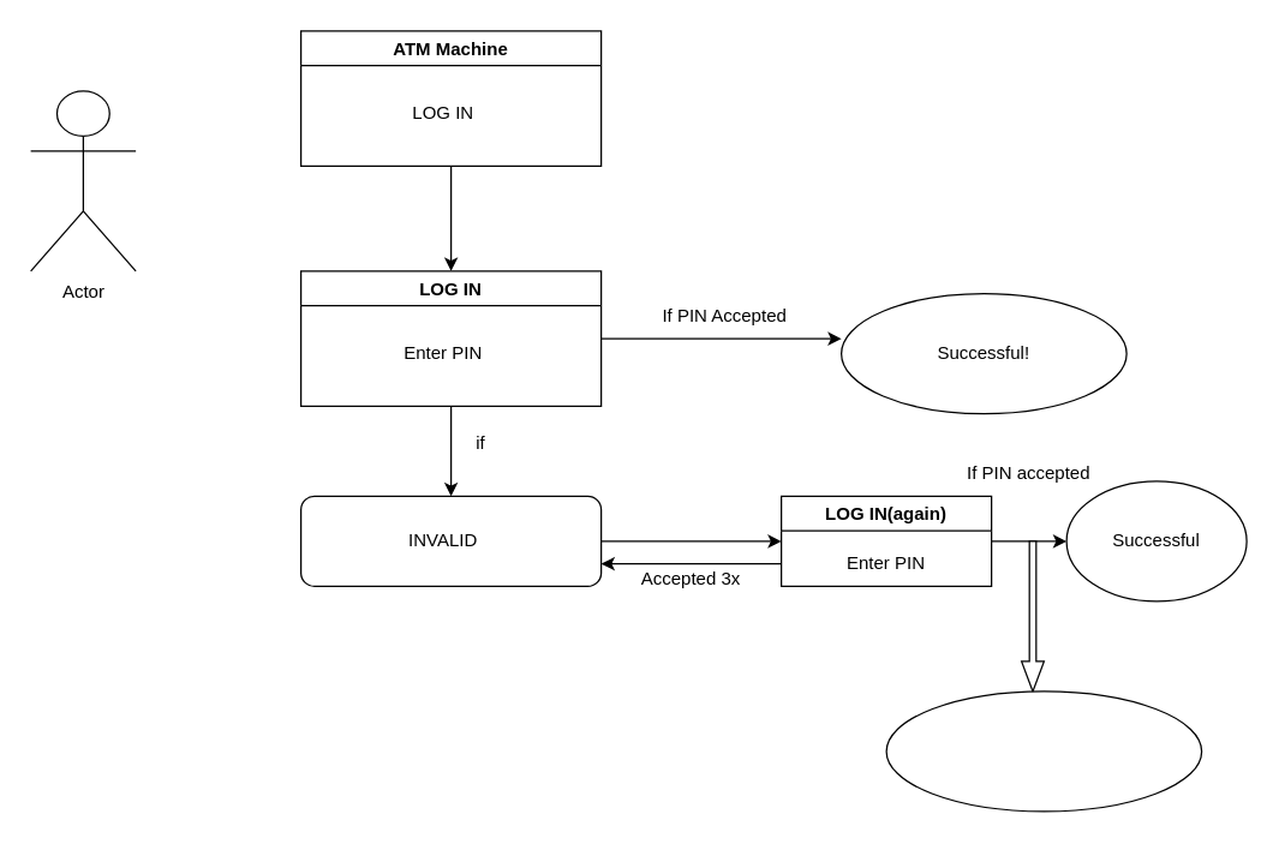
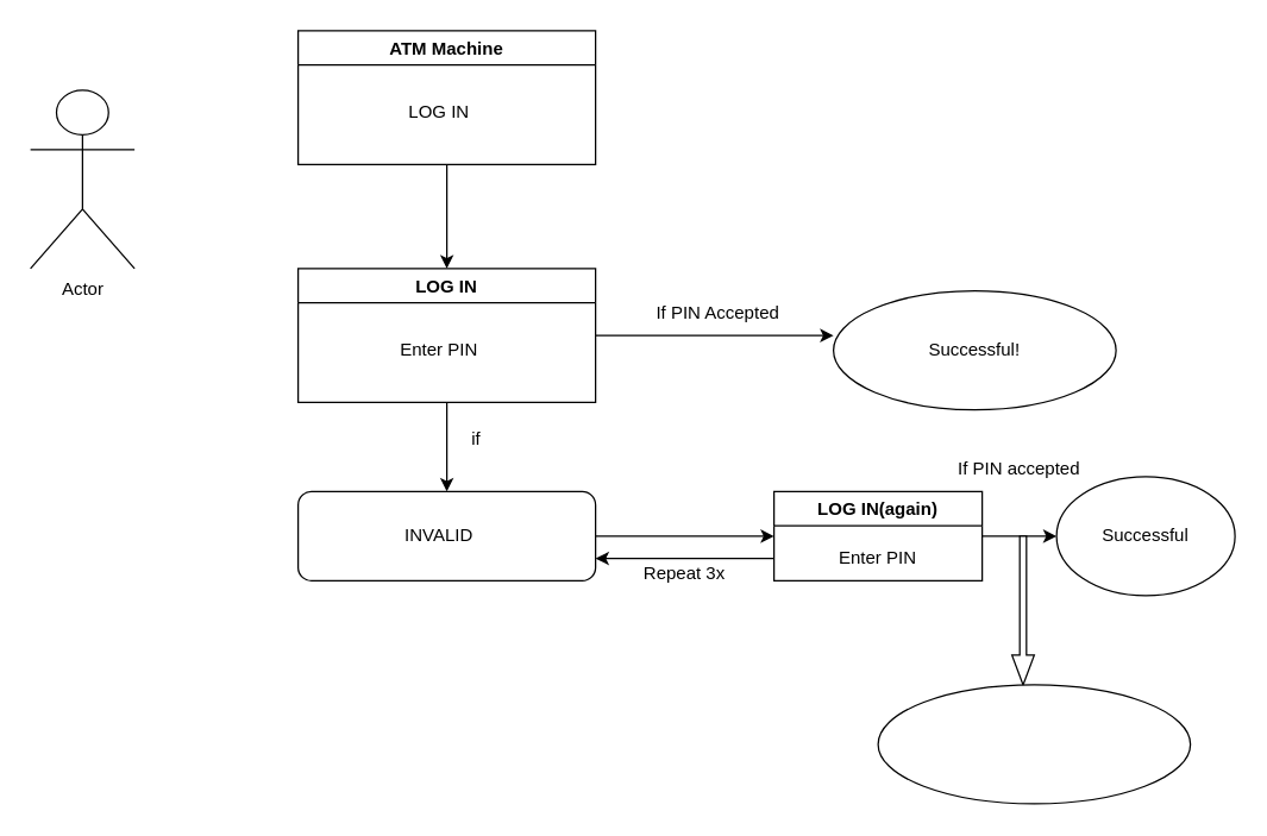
  <mxCell id="0" />
  <mxCell id="1" parent="0" />
  <mxCell id="2" value="Actor" style="shape=umlActor;verticalLabelPosition=bottom;verticalAlign=top;html=1;outlineConnect=0;" vertex="1" parent="1"><mxGeometry x="20" y="60" width="70" height="120" as="geometry" /></mxCell>
  <mxCell id="3" style="edgeStyle=none;html=1;exitX=0.5;exitY=1;exitDx=0;exitDy=0;entryX=0.5;entryY=0;entryDx=0;entryDy=0;" edge="1" parent="1" source="4" target="8"><mxGeometry relative="1" as="geometry" /></mxCell>
  <mxCell id="4" value="ATM Machine" style="swimlane;" vertex="1" parent="1"><mxGeometry x="200" y="20" width="200" height="90" as="geometry" /></mxCell>
  <mxCell id="5" value="LOG IN" style="text;html=1;strokeColor=none;fillColor=none;align=center;verticalAlign=middle;whiteSpace=wrap;rounded=0;" vertex="1" parent="4"><mxGeometry x="30" y="40" width="130" height="30" as="geometry" /></mxCell>
  <mxCell id="6" style="edgeStyle=none;html=1;exitX=1;exitY=0.5;exitDx=0;exitDy=0;" edge="1" parent="1" source="8"><mxGeometry relative="1" as="geometry"><mxPoint x="560" y="225" as="targetPoint" /></mxGeometry></mxCell>
  <mxCell id="7" style="edgeStyle=none;html=1;exitX=0.5;exitY=1;exitDx=0;exitDy=0;entryX=0.5;entryY=0;entryDx=0;entryDy=0;" edge="1" parent="1" source="8" target="11"><mxGeometry relative="1" as="geometry" /></mxCell>
  <mxCell id="8" value="LOG IN" style="swimlane;" vertex="1" parent="1"><mxGeometry x="200" y="180" width="200" height="90" as="geometry" /></mxCell>
  <mxCell id="9" value="Enter PIN" style="text;html=1;strokeColor=none;fillColor=none;align=center;verticalAlign=middle;whiteSpace=wrap;rounded=0;" vertex="1" parent="8"><mxGeometry x="30" y="40" width="130" height="30" as="geometry" /></mxCell>
  <mxCell id="10" style="edgeStyle=none;html=1;exitX=1;exitY=0.5;exitDx=0;exitDy=0;" edge="1" parent="1" source="11"><mxGeometry relative="1" as="geometry"><mxPoint x="520" y="360" as="targetPoint" /></mxGeometry></mxCell>
  <mxCell id="11" value="" style="rounded=1;whiteSpace=wrap;html=1;" vertex="1" parent="1"><mxGeometry x="200" y="330" width="200" height="60" as="geometry" /></mxCell>
  <mxCell id="12" value="INVALID" style="text;html=1;strokeColor=none;fillColor=none;align=center;verticalAlign=middle;whiteSpace=wrap;rounded=0;" vertex="1" parent="1"><mxGeometry x="235" y="345" width="120" height="30" as="geometry" /></mxCell>
  <mxCell id="13" value="if" style="text;html=1;strokeColor=none;fillColor=none;align=center;verticalAlign=middle;whiteSpace=wrap;rounded=0;" vertex="1" parent="1"><mxGeometry x="290" y="280" width="60" height="30" as="geometry" /></mxCell>
  <mxCell id="14" value="If PIN Accepted" style="text;html=1;strokeColor=none;fillColor=none;align=center;verticalAlign=middle;whiteSpace=wrap;rounded=0;" vertex="1" parent="1"><mxGeometry x="430" y="195" width="105" height="30" as="geometry" /></mxCell>
  <mxCell id="15" value="" style="ellipse;whiteSpace=wrap;html=1;" vertex="1" parent="1"><mxGeometry x="560" y="195" width="190" height="80" as="geometry" /></mxCell>
  <mxCell id="16" value="Successful!" style="text;html=1;strokeColor=none;fillColor=none;align=center;verticalAlign=middle;whiteSpace=wrap;rounded=0;" vertex="1" parent="1"><mxGeometry x="600" y="220" width="110" height="30" as="geometry" /></mxCell>
  <mxCell id="17" style="edgeStyle=none;html=1;entryX=0;entryY=0.5;entryDx=0;entryDy=0;" edge="1" parent="1" target="21"><mxGeometry relative="1" as="geometry"><mxPoint x="760" y="360" as="targetPoint" /><mxPoint x="660" y="360" as="sourcePoint" /><Array as="points" /></mxGeometry></mxCell>
  <mxCell id="18" style="edgeStyle=none;html=1;exitX=0;exitY=0.75;exitDx=0;exitDy=0;entryX=1;entryY=0.75;entryDx=0;entryDy=0;" edge="1" parent="1" source="19" target="11"><mxGeometry relative="1" as="geometry" /></mxCell>
  <mxCell id="19" value="LOG IN(again)" style="swimlane;" vertex="1" parent="1"><mxGeometry x="520" y="330" width="140" height="60" as="geometry" /></mxCell>
  <mxCell id="20" value="Enter PIN" style="text;html=1;strokeColor=none;fillColor=none;align=center;verticalAlign=middle;whiteSpace=wrap;rounded=0;" vertex="1" parent="19"><mxGeometry x="5" y="30" width="130" height="30" as="geometry" /></mxCell>
  <mxCell id="21" value="" style="ellipse;whiteSpace=wrap;html=1;" vertex="1" parent="1"><mxGeometry x="710" y="320" width="120" height="80" as="geometry" /></mxCell>
  <mxCell id="22" value="Successful" style="text;html=1;strokeColor=none;fillColor=none;align=center;verticalAlign=middle;whiteSpace=wrap;rounded=0;" vertex="1" parent="1"><mxGeometry x="740" y="345" width="60" height="30" as="geometry" /></mxCell>
  <mxCell id="23" value="If PIN accepted" style="text;html=1;strokeColor=none;fillColor=none;align=center;verticalAlign=middle;whiteSpace=wrap;rounded=0;" vertex="1" parent="1"><mxGeometry x="620" y="300" width="130" height="30" as="geometry" /></mxCell>
- <mxCell id="24" value="Accepted 3x" style="text;html=1;strokeColor=none;fillColor=none;align=center;verticalAlign=middle;whiteSpace=wrap;rounded=0;" vertex="1" parent="1"><mxGeometry x="400" y="370" width="120" height="30" as="geometry" /></mxCell>
+ <mxCell id="24" value="Repeat 3x" style="text;html=1;strokeColor=none;fillColor=none;align=center;verticalAlign=middle;whiteSpace=wrap;rounded=0;" vertex="1" parent="1"><mxGeometry x="400" y="370" width="120" height="30" as="geometry" /></mxCell>
  <mxCell id="25" value="" style="shape=singleArrow;direction=south;whiteSpace=wrap;html=1;" vertex="1" parent="1"><mxGeometry x="680" y="360" width="15" height="100" as="geometry" /></mxCell>
  <mxCell id="26" value="" style="ellipse;whiteSpace=wrap;html=1;" vertex="1" parent="1"><mxGeometry x="590" y="460" width="210" height="80" as="geometry" /></mxCell>
